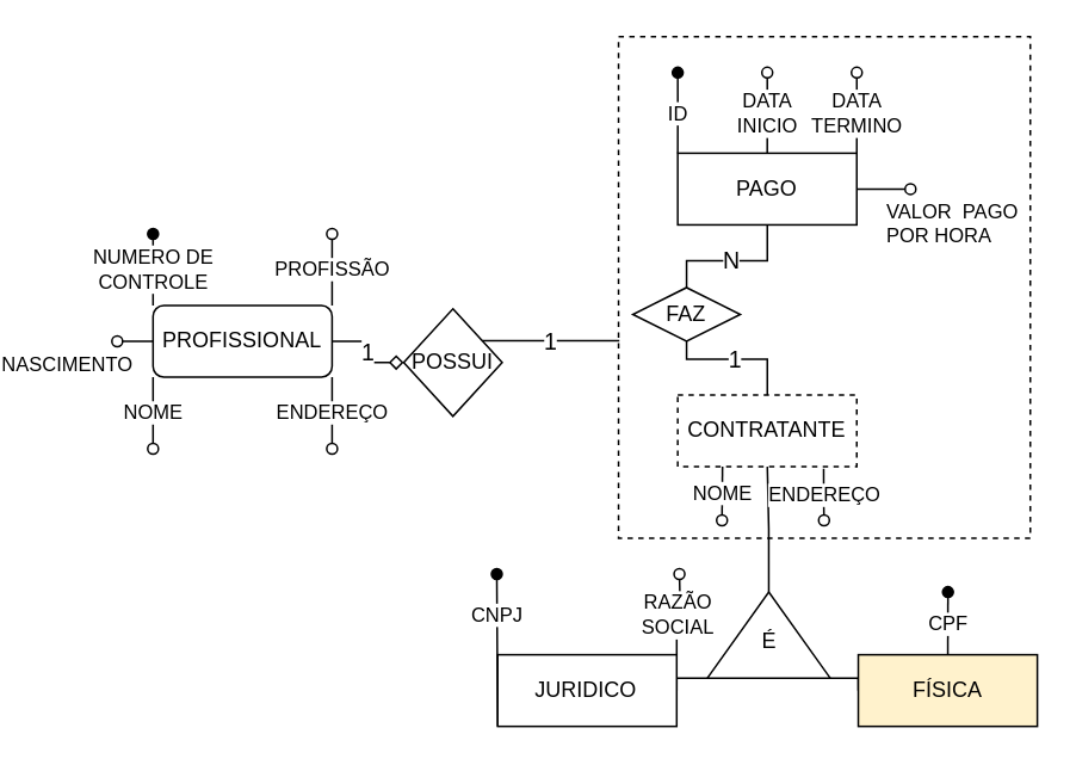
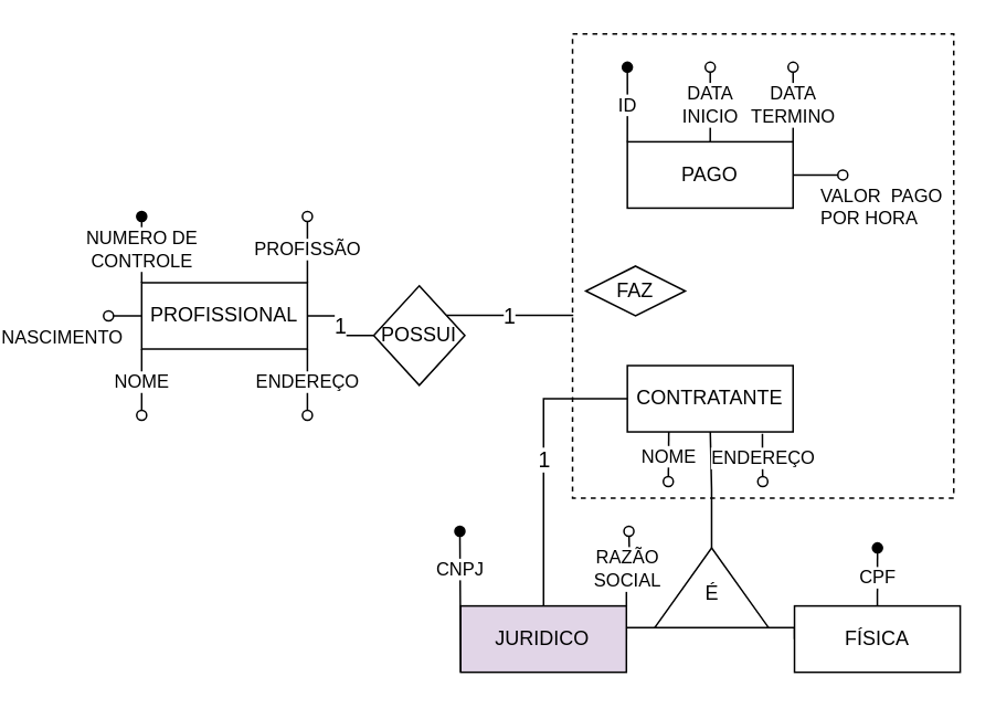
  <mxCell id="0" />
  <mxCell id="1" parent="0" />
  <mxCell id="2" value="" style="verticalLabelPosition=bottom;verticalAlign=top;html=1;shape=mxgraph.basic.rect;fillColor2=none;strokeWidth=1;size=20;indent=5;fontSize=13;fillColor=none;dashed=1;" parent="1" vertex="1"><mxGeometry x="300" y="20" width="230" height="280" as="geometry" /></mxCell>
  <mxCell id="3" value="" style="group" parent="1" vertex="1" connectable="0"><mxGeometry x="20" y="130.01" width="120" height="120" as="geometry" /></mxCell>
  <mxCell id="4" value="NUMERO DE&lt;br&gt;CONTROLE" style="edgeStyle=orthogonalEdgeStyle;rounded=0;orthogonalLoop=1;jettySize=auto;html=1;exitX=0;exitY=0;exitDx=0;exitDy=0;endArrow=oval;endFill=1;" parent="3" source="9" edge="1"><mxGeometry as="geometry"><mxPoint x="20" as="targetPoint" /></mxGeometry></mxCell>
  <mxCell id="5" value="PROFISSÃO" style="edgeStyle=orthogonalEdgeStyle;rounded=0;orthogonalLoop=1;jettySize=auto;html=1;exitX=1;exitY=0;exitDx=0;exitDy=0;endArrow=oval;endFill=0;" parent="3" source="9" edge="1"><mxGeometry as="geometry"><mxPoint x="120" as="targetPoint" /></mxGeometry></mxCell>
  <mxCell id="6" value="NOME" style="edgeStyle=orthogonalEdgeStyle;rounded=0;orthogonalLoop=1;jettySize=auto;html=1;exitX=0;exitY=1;exitDx=0;exitDy=0;endArrow=oval;endFill=0;" parent="3" source="9" edge="1"><mxGeometry as="geometry"><mxPoint x="20" y="120" as="targetPoint" /></mxGeometry></mxCell>
  <mxCell id="7" value="ENDEREÇO" style="edgeStyle=orthogonalEdgeStyle;rounded=0;orthogonalLoop=1;jettySize=auto;html=1;exitX=1;exitY=1;exitDx=0;exitDy=0;endArrow=oval;endFill=0;" parent="3" source="9" edge="1"><mxGeometry as="geometry"><mxPoint x="120" y="120" as="targetPoint" /></mxGeometry></mxCell>
  <mxCell id="8" value="NASCIMENTO" style="edgeStyle=orthogonalEdgeStyle;rounded=0;orthogonalLoop=1;jettySize=auto;html=1;exitX=0;exitY=0.5;exitDx=0;exitDy=0;endArrow=oval;endFill=0;labelPosition=left;verticalLabelPosition=bottom;align=right;verticalAlign=top;" parent="3" source="9" edge="1"><mxGeometry as="geometry"><mxPoint y="60" as="targetPoint" /></mxGeometry></mxCell>
- <mxCell id="9" value="PROFISSIONAL" style="whiteSpace=wrap;html=1;align=center;rounded=1;" parent="3" vertex="1"><mxGeometry x="20" y="40" width="100" height="40" as="geometry" /></mxCell>
+ <mxCell id="9" value="PROFISSIONAL" style="whiteSpace=wrap;html=1;align=center;" parent="3" vertex="1"><mxGeometry x="20" y="40" width="100" height="40" as="geometry" /></mxCell>
  <mxCell id="10" value="" style="group" parent="1" vertex="1" connectable="0"><mxGeometry x="333.06" y="40" width="130" height="85" as="geometry" /></mxCell>
  <mxCell id="11" value="VALOR&amp;nbsp; PAGO&lt;br&gt;POR HORA" style="edgeStyle=orthogonalEdgeStyle;rounded=0;orthogonalLoop=1;jettySize=auto;html=1;exitX=1;exitY=0.5;exitDx=0;exitDy=0;endArrow=oval;endFill=0;labelPosition=right;verticalLabelPosition=bottom;align=left;verticalAlign=top;" parent="10" source="15" edge="1"><mxGeometry relative="1" as="geometry"><mxPoint x="130" y="65" as="targetPoint" /></mxGeometry></mxCell>
  <mxCell id="12" value="ID" style="edgeStyle=orthogonalEdgeStyle;rounded=0;orthogonalLoop=1;jettySize=auto;html=1;exitX=0;exitY=0;exitDx=0;exitDy=0;endArrow=oval;endFill=1;" parent="10" source="15" edge="1"><mxGeometry as="geometry"><mxPoint as="targetPoint" /></mxGeometry></mxCell>
  <mxCell id="13" value="DATA&lt;br&gt;INICIO" style="edgeStyle=orthogonalEdgeStyle;rounded=0;orthogonalLoop=1;jettySize=auto;html=1;exitX=0.5;exitY=0;exitDx=0;exitDy=0;endArrow=oval;endFill=0;" parent="10" source="15" edge="1"><mxGeometry as="geometry"><mxPoint x="50" as="targetPoint" /></mxGeometry></mxCell>
  <mxCell id="14" value="DATA&lt;br&gt;TERMINO" style="edgeStyle=orthogonalEdgeStyle;rounded=0;orthogonalLoop=1;jettySize=auto;html=1;exitX=1;exitY=0;exitDx=0;exitDy=0;endArrow=oval;endFill=0;" parent="10" source="15" edge="1"><mxGeometry as="geometry"><mxPoint x="100" as="targetPoint" /></mxGeometry></mxCell>
  <mxCell id="15" value="PAGO" style="whiteSpace=wrap;html=1;align=center;" parent="10" vertex="1"><mxGeometry y="45" width="100" height="40" as="geometry" /></mxCell>
  <mxCell id="16" value="" style="edgeStyle=orthogonalEdgeStyle;rounded=0;orthogonalLoop=1;jettySize=auto;html=1;endArrow=none;endFill=0;" parent="1" source="24" target="20" edge="1"><mxGeometry relative="1" as="geometry" /></mxCell>
  <mxCell id="17" style="edgeStyle=orthogonalEdgeStyle;rounded=0;orthogonalLoop=1;jettySize=auto;html=1;exitX=1;exitY=1;exitDx=0;exitDy=0;exitPerimeter=0;entryX=0;entryY=0.5;entryDx=0;entryDy=0;endArrow=none;endFill=0;" parent="1" source="24" target="34" edge="1"><mxGeometry relative="1" as="geometry"><Array as="points"><mxPoint x="434" y="378" /></Array></mxGeometry></mxCell>
  <mxCell id="18" style="edgeStyle=orthogonalEdgeStyle;rounded=0;orthogonalLoop=1;jettySize=auto;html=1;exitX=0;exitY=1;exitDx=0;exitDy=0;exitPerimeter=0;entryX=1;entryY=0.5;entryDx=0;entryDy=0;endArrow=none;endFill=0;" parent="1" source="24" target="38" edge="1"><mxGeometry relative="1" as="geometry"><Array as="points"><mxPoint x="333" y="378" /></Array></mxGeometry></mxCell>
  <mxCell id="19" value="|" style="group" parent="1" vertex="1" connectable="0"><mxGeometry x="333.06" y="220" width="100" height="70" as="geometry" /></mxCell>
- <mxCell id="20" value="CONTRATANTE" style="whiteSpace=wrap;html=1;align=center;dashed=1;" parent="19" vertex="1"><mxGeometry width="100" height="40" as="geometry" /></mxCell>
+ <mxCell id="20" value="CONTRATANTE" style="whiteSpace=wrap;html=1;align=center;" parent="19" vertex="1"><mxGeometry width="100" height="40" as="geometry" /></mxCell>
  <mxCell id="21" value="NOME" style="edgeStyle=orthogonalEdgeStyle;rounded=0;orthogonalLoop=1;jettySize=auto;html=1;exitX=0.25;exitY=1;exitDx=0;exitDy=0;endArrow=oval;endFill=0;" parent="19" source="20" edge="1"><mxGeometry x="85.71" y="-190" as="geometry"><mxPoint x="24.71" y="70" as="targetPoint" /></mxGeometry></mxCell>
  <mxCell id="22" value="ENDEREÇO" style="edgeStyle=orthogonalEdgeStyle;rounded=0;orthogonalLoop=1;jettySize=auto;html=1;exitX=0.815;exitY=1.029;exitDx=0;exitDy=0;endArrow=oval;endFill=0;labelPosition=center;verticalLabelPosition=middle;align=center;verticalAlign=middle;exitPerimeter=0;" parent="19" source="20" edge="1"><mxGeometry x="85.71" y="-190" as="geometry"><mxPoint x="81.71" y="70" as="targetPoint" /><Array as="points"><mxPoint x="81.71" y="60" /><mxPoint x="81.71" y="60" /></Array></mxGeometry></mxCell>
  <mxCell id="23" value="" style="group;rotation=-180;" parent="1" vertex="1" connectable="0"><mxGeometry x="349.64" y="330" width="68.57" height="48" as="geometry" /></mxCell>
  <mxCell id="24" value="" style="verticalLabelPosition=bottom;verticalAlign=top;html=1;shape=mxgraph.basic.acute_triangle;dx=0.5;rotation=-360;" parent="23" vertex="1"><mxGeometry width="68.57" height="48" as="geometry" /></mxCell>
  <mxCell id="25" value="É" style="text;html=1;align=center;verticalAlign=middle;resizable=0;points=[];autosize=1;rotation=0;" parent="23" vertex="1"><mxGeometry x="24" y="18" width="20" height="20" as="geometry" /></mxCell>
  <mxCell id="26" value="FAZ" style="shape=rhombus;perimeter=rhombusPerimeter;whiteSpace=wrap;html=1;align=center;" parent="1" vertex="1"><mxGeometry x="307.99" y="160" width="60" height="30" as="geometry" /></mxCell>
- <mxCell id="27" value="N" style="edgeStyle=orthogonalEdgeStyle;rounded=0;orthogonalLoop=1;jettySize=auto;html=1;endArrow=none;endFill=0;fontSize=13;" parent="1" source="15" target="26" edge="1"><mxGeometry relative="1" as="geometry" /></mxCell>
- <mxCell id="28" value="1" style="edgeStyle=orthogonalEdgeStyle;rounded=0;orthogonalLoop=1;jettySize=auto;html=1;endArrow=none;endFill=0;fontSize=13;" parent="1" source="20" target="26" edge="1"><mxGeometry relative="1" as="geometry" /></mxCell>
+ <mxCell id="28" value="1" style="edgeStyle=orthogonalEdgeStyle;rounded=0;orthogonalLoop=1;jettySize=auto;html=1;endArrow=none;endFill=0;fontSize=13;" parent="1" source="20" target="38" edge="1"><mxGeometry relative="1" as="geometry" /></mxCell>
  <mxCell id="29" value="1" style="edgeStyle=orthogonalEdgeStyle;rounded=0;orthogonalLoop=1;jettySize=auto;html=1;endArrow=none;endFill=0;fontSize=13;entryX=0.002;entryY=0.606;entryDx=0;entryDy=0;entryPerimeter=0;" parent="1" source="30" target="2" edge="1"><mxGeometry relative="1" as="geometry"><Array as="points"><mxPoint x="301" y="190" /></Array></mxGeometry></mxCell>
  <mxCell id="30" value="POSSUI" style="shape=rhombus;perimeter=rhombusPerimeter;whiteSpace=wrap;html=1;align=center;" parent="1" vertex="1"><mxGeometry x="180" y="171.88" width="55" height="60" as="geometry" /></mxCell>
- <mxCell id="31" value="1" style="edgeStyle=orthogonalEdgeStyle;rounded=0;orthogonalLoop=1;jettySize=auto;html=1;endArrow=diamond;endFill=0;fontSize=13;" parent="1" source="9" target="30" edge="1"><mxGeometry relative="1" as="geometry" /></mxCell>
+ <mxCell id="31" value="1" style="edgeStyle=orthogonalEdgeStyle;rounded=0;orthogonalLoop=1;jettySize=auto;html=1;endArrow=none;endFill=0;fontSize=13;" parent="1" source="9" target="30" edge="1"><mxGeometry relative="1" as="geometry" /></mxCell>
  <mxCell id="32" value="" style="group" vertex="1" connectable="0" parent="1"><mxGeometry x="433.92" y="365" width="100" height="40" as="geometry" /></mxCell>
  <mxCell id="33" value="CPF" style="edgeStyle=orthogonalEdgeStyle;rounded=0;orthogonalLoop=1;jettySize=auto;html=1;exitX=0.5;exitY=0;exitDx=0;exitDy=0;endArrow=oval;endFill=1;" parent="32" source="34" edge="1"><mxGeometry as="geometry"><mxPoint x="50.08" y="-35" as="targetPoint" /><Array as="points"><mxPoint x="50.08" /><mxPoint x="50.08" /></Array><mxPoint as="offset" /></mxGeometry></mxCell>
- <mxCell id="34" value="FÍSICA" style="whiteSpace=wrap;html=1;align=center;fillColor=#fff2cc;" parent="32" vertex="1"><mxGeometry width="100" height="40" as="geometry" /></mxCell>
+ <mxCell id="34" value="FÍSICA" style="whiteSpace=wrap;html=1;align=center;" parent="32" vertex="1"><mxGeometry width="100" height="40" as="geometry" /></mxCell>
  <mxCell id="35" value="" style="group" vertex="1" connectable="0" parent="1"><mxGeometry x="232" y="320" width="102" height="85" as="geometry" /></mxCell>
  <mxCell id="36" value="CNPJ" style="edgeStyle=orthogonalEdgeStyle;rounded=0;orthogonalLoop=1;jettySize=auto;html=1;endArrow=oval;endFill=1;exitX=0;exitY=0;exitDx=0;exitDy=0;" parent="35" source="38" edge="1"><mxGeometry x="1.92" y="45" as="geometry"><mxPoint as="targetPoint" /><mxPoint x="26.92" y="85" as="sourcePoint" /><Array as="points"><mxPoint x="1" y="85" /><mxPoint y="85" /></Array></mxGeometry></mxCell>
  <mxCell id="37" value="RAZÃO&lt;br&gt;SOCIAL" style="edgeStyle=orthogonalEdgeStyle;rounded=0;orthogonalLoop=1;jettySize=auto;html=1;exitX=1;exitY=0;exitDx=0;exitDy=0;endArrow=oval;endFill=0;" parent="35" source="38" edge="1"><mxGeometry x="1.92" y="45" as="geometry"><mxPoint x="102" as="targetPoint" /></mxGeometry></mxCell>
- <mxCell id="38" value="JURIDICO" style="whiteSpace=wrap;html=1;align=center;" parent="35" vertex="1"><mxGeometry x="0.49" y="45" width="100" height="40" as="geometry" /></mxCell>
+ <mxCell id="38" value="JURIDICO" style="whiteSpace=wrap;html=1;align=center;fillColor=#e1d5e7;" parent="35" vertex="1"><mxGeometry x="0.49" y="45" width="100" height="40" as="geometry" /></mxCell>
